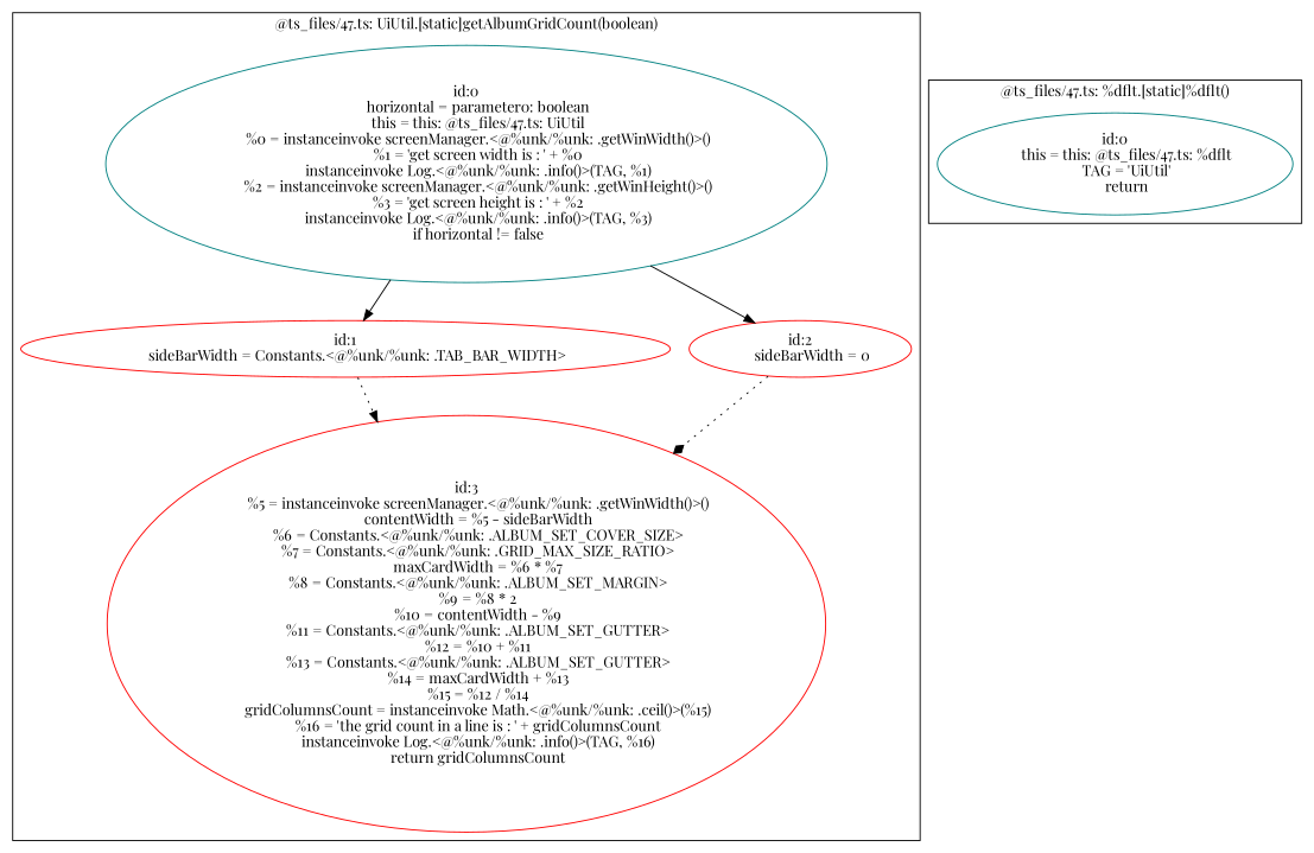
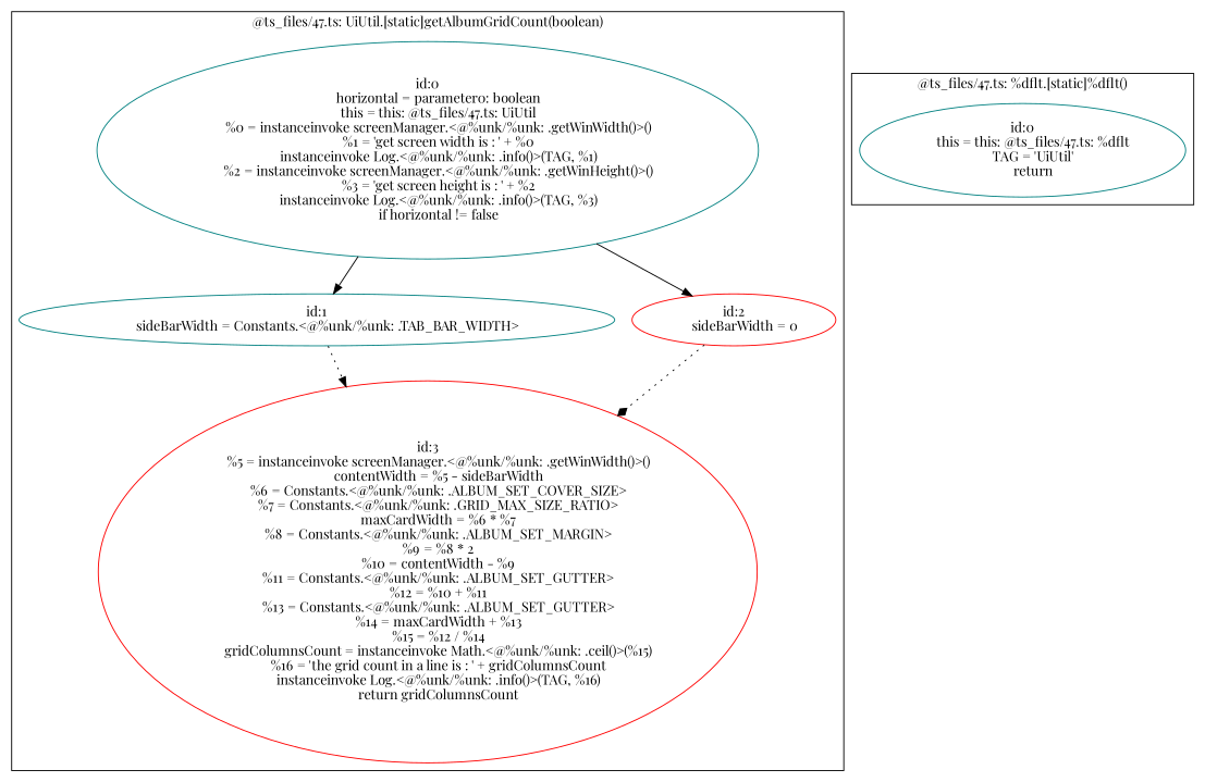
  digraph {
    fontname="Playfair Display"
    node [color=red fontname="Playfair Display"]
    edge [style=solid arrowhead=normal fontname="Playfair Display"]
    n1 [label="id:0\n      horizontal = parameter0: boolean\n      this = this: @ts_files/47.ts: UiUtil\n      %0 = instanceinvoke screenManager.<@%unk/%unk: .getWinWidth()>()\n      %1 = 'get screen width is : ' + %0\n      instanceinvoke Log.<@%unk/%unk: .info()>(TAG, %1)\n      %2 = instanceinvoke screenManager.<@%unk/%unk: .getWinHeight()>()\n      %3 = 'get screen height is : ' + %2\n      instanceinvoke Log.<@%unk/%unk: .info()>(TAG, %3)\n      if horizontal != false" color=teal]
-   n2 [label="id:1\n      sideBarWidth = Constants.<@%unk/%unk: .TAB_BAR_WIDTH>"]
+   n2 [label="id:1\n      sideBarWidth = Constants.<@%unk/%unk: .TAB_BAR_WIDTH>" color=teal]
    n3 [label="id:2\n      sideBarWidth = 0"]
    n4 [label="id:3\n      %5 = instanceinvoke screenManager.<@%unk/%unk: .getWinWidth()>()\n      contentWidth = %5 - sideBarWidth\n      %6 = Constants.<@%unk/%unk: .ALBUM_SET_COVER_SIZE>\n      %7 = Constants.<@%unk/%unk: .GRID_MAX_SIZE_RATIO>\n      maxCardWidth = %6 * %7\n      %8 = Constants.<@%unk/%unk: .ALBUM_SET_MARGIN>\n      %9 = %8 * 2\n      %10 = contentWidth - %9\n      %11 = Constants.<@%unk/%unk: .ALBUM_SET_GUTTER>\n      %12 = %10 + %11\n      %13 = Constants.<@%unk/%unk: .ALBUM_SET_GUTTER>\n      %14 = maxCardWidth + %13\n      %15 = %12 / %14\n      gridColumnsCount = instanceinvoke Math.<@%unk/%unk: .ceil()>(%15)\n      %16 = 'the grid count in a line is : ' + gridColumnsCount\n      instanceinvoke Log.<@%unk/%unk: .info()>(TAG, %16)\n      return gridColumnsCount"]
    n5 [label="id:0\n      this = this: @ts_files/47.ts: %dflt\n      TAG = 'UiUtil'\n      return" color=teal]
    subgraph cluster_1 {
      label="@ts_files/47.ts: UiUtil.[static]getAlbumGridCount(boolean)"
      n1
      n2
      n3
      n4
    }
    subgraph cluster_2 {
      label="@ts_files/47.ts: %dflt.[static]%dflt()"
      n5
    }
    n1 -> n2
    n1 -> n3
    n2 -> n4 [style=dotted]
    n3 -> n4 [style=dotted arrowhead=diamond]
  }
